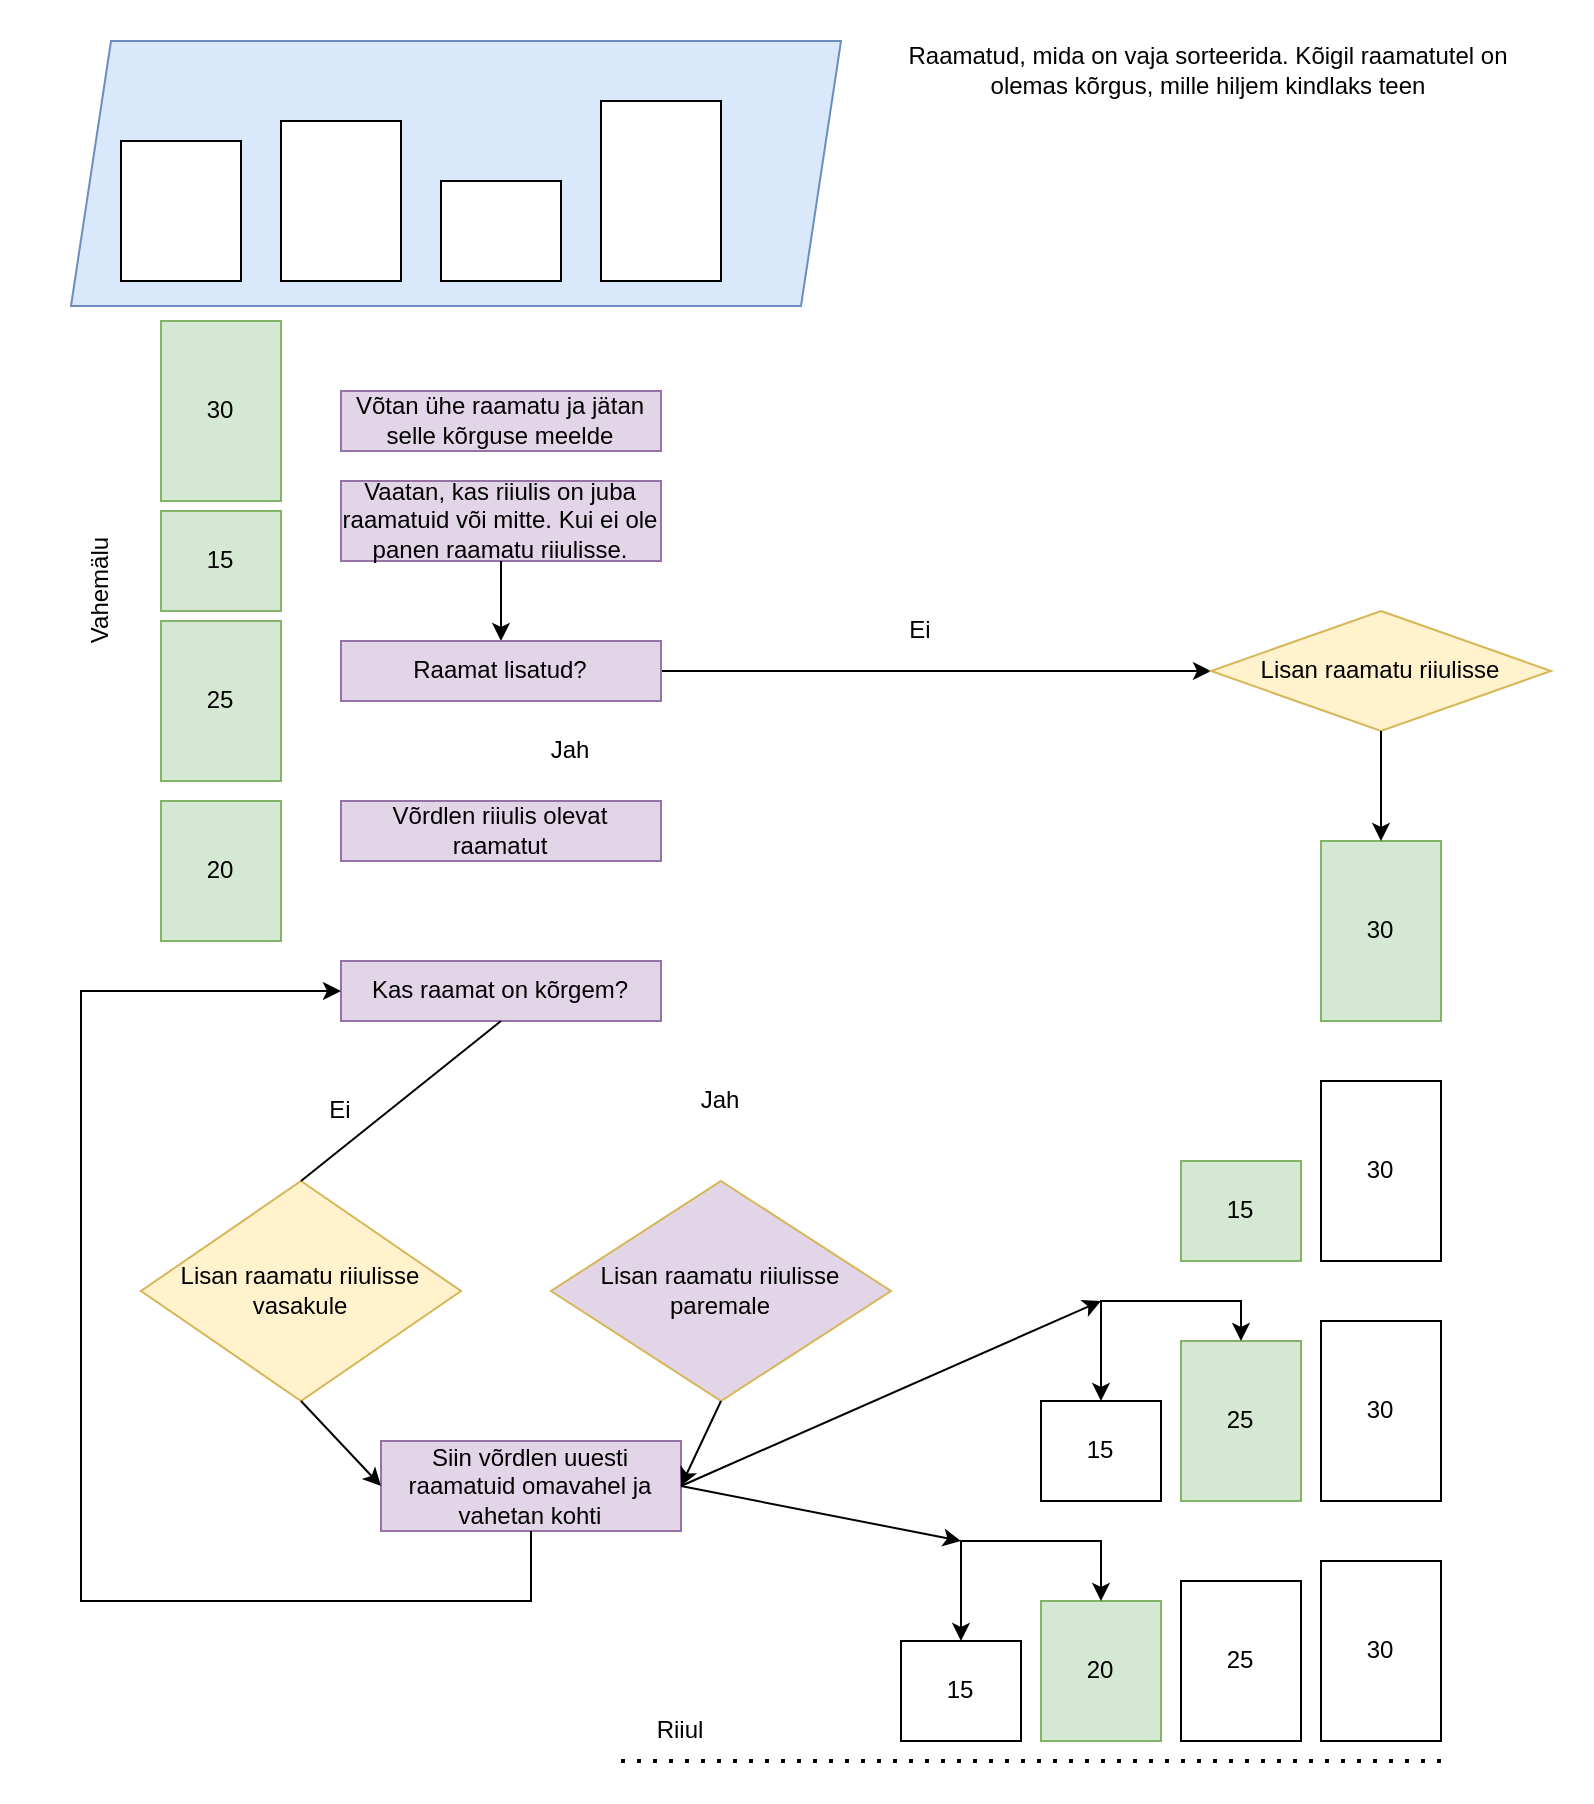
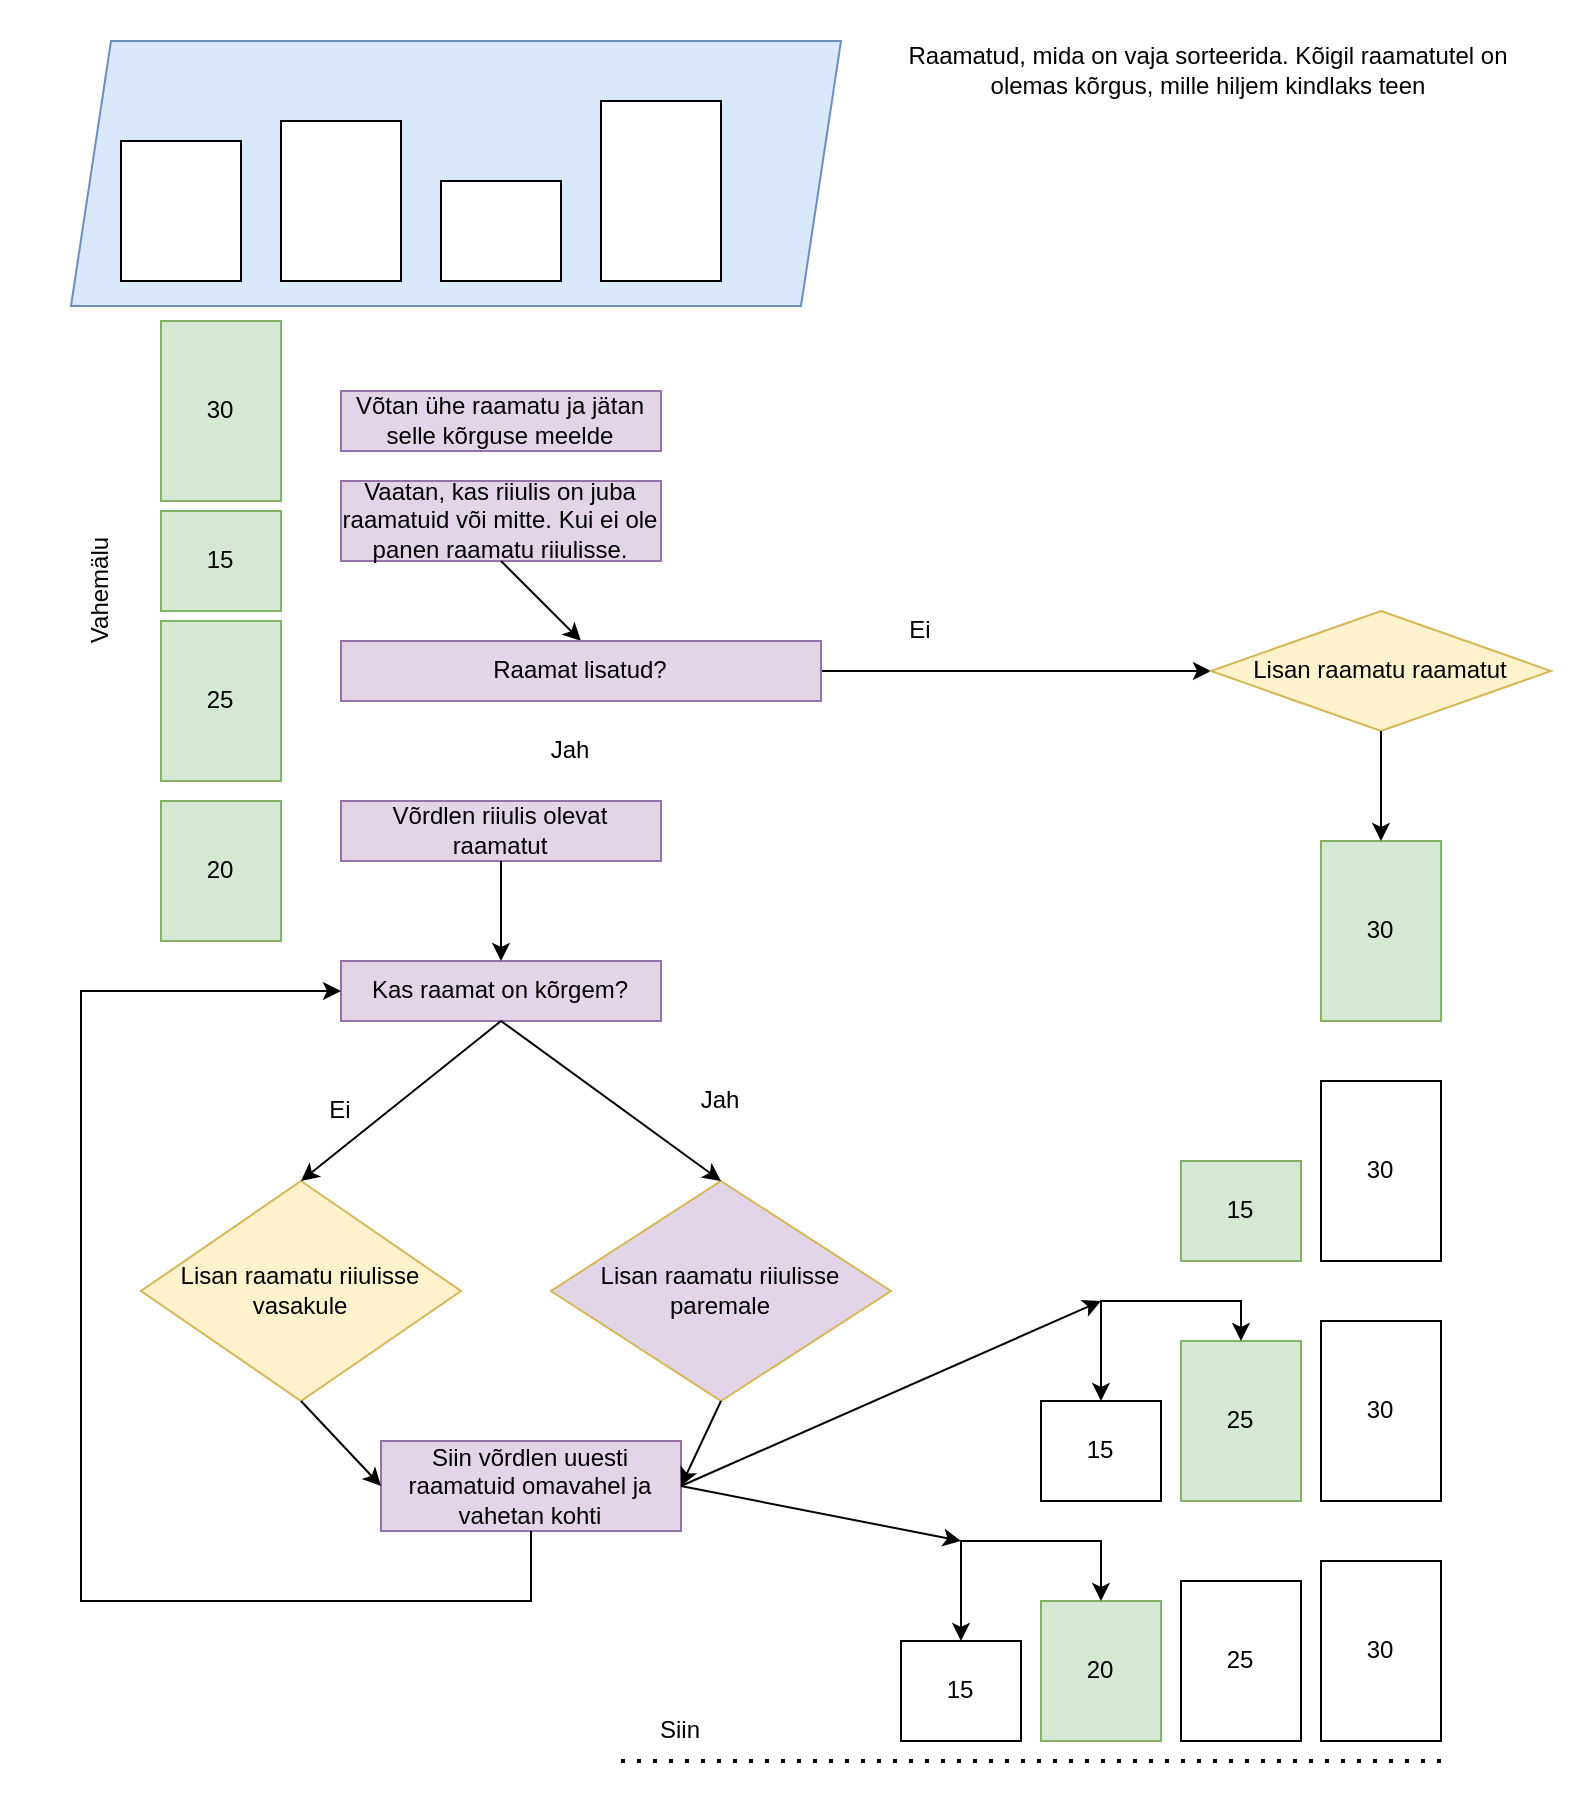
  <mxCell id="0" />
  <mxCell id="1" parent="0" />
  <mxCell id="2" value="" style="shape=parallelogram;perimeter=parallelogramPerimeter;whiteSpace=wrap;html=1;fixedSize=1;fillColor=#dae8fc;strokeColor=#6c8ebf;" vertex="1" parent="1"><mxGeometry x="35" y="20" width="385" height="132.5" as="geometry" /></mxCell>
  <mxCell id="3" value="" style="rounded=0;whiteSpace=wrap;html=1;direction=south;" vertex="1" parent="1"><mxGeometry x="140" y="60" width="60" height="80" as="geometry" /></mxCell>
  <mxCell id="4" value="" style="rounded=0;whiteSpace=wrap;html=1;direction=south;" vertex="1" parent="1"><mxGeometry x="60" y="70" width="60" height="70" as="geometry" /></mxCell>
  <mxCell id="5" value="" style="rounded=0;whiteSpace=wrap;html=1;direction=south;" vertex="1" parent="1"><mxGeometry x="300" y="50" width="60" height="90" as="geometry" /></mxCell>
  <mxCell id="6" value="Raamatud, mida on vaja sorteerida. Kõigil raamatutel on olemas kõrgus, mille hiljem kindlaks teen" style="text;strokeColor=none;align=center;fillColor=none;html=1;verticalAlign=middle;whiteSpace=wrap;rounded=0;" vertex="1" parent="1"><mxGeometry x="434" y="20" width="340" height="30" as="geometry" /></mxCell>
  <mxCell id="7" value="Võtan ühe raamatu ja jätan selle kõrguse meelde" style="text;strokeColor=#9673a6;align=center;fillColor=#e1d5e7;html=1;verticalAlign=middle;whiteSpace=wrap;rounded=0;" vertex="1" parent="1"><mxGeometry x="170" y="195" width="160" height="30" as="geometry" /></mxCell>
  <mxCell id="8" value="30" style="rounded=0;whiteSpace=wrap;html=1;direction=south;fillColor=#d5e8d4;strokeColor=#82b366;" vertex="1" parent="1"><mxGeometry x="80" y="160" width="60" height="90" as="geometry" /></mxCell>
  <mxCell id="9" value="Vaatan, kas riiulis on juba raamatuid või mitte. Kui ei ole panen raamatu riiulisse." style="text;strokeColor=#9673a6;align=center;fillColor=#e1d5e7;html=1;verticalAlign=middle;whiteSpace=wrap;rounded=0;" vertex="1" parent="1"><mxGeometry x="170" y="240" width="160" height="40" as="geometry" /></mxCell>
  <mxCell id="10" value="30" style="rounded=0;whiteSpace=wrap;html=1;direction=south;fillColor=#d5e8d4;strokeColor=#82b366;" vertex="1" parent="1"><mxGeometry x="660" y="420" width="60" height="90" as="geometry" /></mxCell>
  <mxCell id="11" value="15" style="rounded=0;whiteSpace=wrap;html=1;direction=south;fillColor=#d5e8d4;strokeColor=#82b366;" vertex="1" parent="1"><mxGeometry x="590" y="580" width="60" height="50" as="geometry" /></mxCell>
  <mxCell id="12" value="" style="rounded=0;whiteSpace=wrap;html=1;direction=south;" vertex="1" parent="1"><mxGeometry x="220" y="90" width="60" height="50" as="geometry" /></mxCell>
  <mxCell id="13" value="30" style="rounded=0;whiteSpace=wrap;html=1;direction=south;" vertex="1" parent="1"><mxGeometry x="660" y="540" width="60" height="90" as="geometry" /></mxCell>
  <mxCell id="14" value="25" style="rounded=0;whiteSpace=wrap;html=1;direction=south;fillColor=#d5e8d4;strokeColor=#82b366;" vertex="1" parent="1"><mxGeometry x="590" y="670" width="60" height="80" as="geometry" /></mxCell>
  <mxCell id="15" value="30" style="rounded=0;whiteSpace=wrap;html=1;direction=south;" vertex="1" parent="1"><mxGeometry x="660" y="660" width="60" height="90" as="geometry" /></mxCell>
  <mxCell id="16" value="15" style="rounded=0;whiteSpace=wrap;html=1;direction=south;" vertex="1" parent="1"><mxGeometry x="520" y="700" width="60" height="50" as="geometry" /></mxCell>
  <mxCell id="17" value="Siin võrdlen uuesti raamatuid omavahel ja vahetan kohti" style="text;strokeColor=#9673a6;align=center;fillColor=#e1d5e7;html=1;verticalAlign=middle;whiteSpace=wrap;rounded=0;" vertex="1" parent="1"><mxGeometry x="190" y="720" width="150" height="45" as="geometry" /></mxCell>
  <mxCell id="18" value="30" style="rounded=0;whiteSpace=wrap;html=1;direction=south;" vertex="1" parent="1"><mxGeometry x="660" y="780" width="60" height="90" as="geometry" /></mxCell>
  <mxCell id="19" value="25" style="rounded=0;whiteSpace=wrap;html=1;direction=south;" vertex="1" parent="1"><mxGeometry x="590" y="790" width="60" height="80" as="geometry" /></mxCell>
  <mxCell id="20" value="20" style="rounded=0;whiteSpace=wrap;html=1;direction=south;fillColor=#d5e8d4;strokeColor=#82b366;" vertex="1" parent="1"><mxGeometry x="520" y="800" width="60" height="70" as="geometry" /></mxCell>
  <mxCell id="21" value="15" style="rounded=0;whiteSpace=wrap;html=1;direction=south;" vertex="1" parent="1"><mxGeometry x="450" y="820" width="60" height="50" as="geometry" /></mxCell>
  <mxCell id="22" value="" style="endArrow=classic;html=1;rounded=0;exitX=1;exitY=0.5;exitDx=0;exitDy=0;entryX=0;entryY=0.5;entryDx=0;entryDy=0;" edge="1" parent="1" source="24" target="28"><mxGeometry width="50" height="50" relative="1" as="geometry"><mxPoint x="410" y="510" as="sourcePoint" /><mxPoint x="690" y="270" as="targetPoint" /><Array as="points" /></mxGeometry></mxCell>
  <mxCell id="23" value="" style="endArrow=classic;html=1;rounded=0;exitX=0.5;exitY=1;exitDx=0;exitDy=0;entryX=0.5;entryY=0;entryDx=0;entryDy=0;" edge="1" parent="1" source="9" target="24"><mxGeometry width="50" height="50" relative="1" as="geometry"><mxPoint x="410" y="610" as="sourcePoint" /><mxPoint x="340" y="500" as="targetPoint" /></mxGeometry></mxCell>
- <mxCell id="24" value="Raamat lisatud?" style="text;strokeColor=#9673a6;align=center;fillColor=#e1d5e7;html=1;verticalAlign=middle;whiteSpace=wrap;rounded=0;" vertex="1" parent="1"><mxGeometry x="170" y="320" width="160" height="30" as="geometry" /></mxCell>
+ <mxCell id="24" value="Raamat lisatud?" style="text;strokeColor=#9673a6;align=center;fillColor=#e1d5e7;html=1;verticalAlign=middle;whiteSpace=wrap;rounded=0;" vertex="1" parent="1"><mxGeometry x="170" y="320" width="240" height="30" as="geometry" /></mxCell>
  <mxCell id="25" value="Jah" style="text;strokeColor=none;align=center;fillColor=none;html=1;verticalAlign=middle;whiteSpace=wrap;rounded=0;" vertex="1" parent="1"><mxGeometry x="255" y="360" width="60" height="30" as="geometry" /></mxCell>
  <mxCell id="26" value="Ei" style="text;strokeColor=none;align=center;fillColor=none;html=1;verticalAlign=middle;whiteSpace=wrap;rounded=0;" vertex="1" parent="1"><mxGeometry x="430" y="300" width="60" height="30" as="geometry" /></mxCell>
  <mxCell id="27" value="Kas raamat on kõrgem?" style="text;strokeColor=#9673a6;align=center;fillColor=#e1d5e7;html=1;verticalAlign=middle;whiteSpace=wrap;rounded=0;" vertex="1" parent="1"><mxGeometry x="170" y="480" width="160" height="30" as="geometry" /></mxCell>
- <mxCell id="28" value="Lisan raamatu riiulisse" style="rhombus;whiteSpace=wrap;html=1;fillColor=#fff2cc;strokeColor=#d6b656;" vertex="1" parent="1"><mxGeometry x="605" y="305" width="170" height="60" as="geometry" /></mxCell>
+ <mxCell id="28" value="Lisan raamatu raamatut" style="rhombus;whiteSpace=wrap;html=1;fillColor=#fff2cc;strokeColor=#d6b656;" vertex="1" parent="1"><mxGeometry x="605" y="305" width="170" height="60" as="geometry" /></mxCell>
  <mxCell id="29" style="edgeStyle=orthogonalEdgeStyle;rounded=0;orthogonalLoop=1;jettySize=auto;html=1;exitX=0.5;exitY=1;exitDx=0;exitDy=0;" edge="1" parent="1"><mxGeometry relative="1" as="geometry"><mxPoint x="410" y="400" as="sourcePoint" /><mxPoint x="410" y="400" as="targetPoint" /></mxGeometry></mxCell>
  <mxCell id="30" value="Võrdlen riiulis olevat raamatut" style="text;strokeColor=#9673a6;align=center;fillColor=#e1d5e7;html=1;verticalAlign=middle;whiteSpace=wrap;rounded=0;" vertex="1" parent="1"><mxGeometry x="170" y="400" width="160" height="30" as="geometry" /></mxCell>
  <mxCell id="31" value="Jah" style="text;strokeColor=none;align=center;fillColor=none;html=1;verticalAlign=middle;whiteSpace=wrap;rounded=0;" vertex="1" parent="1"><mxGeometry x="330" y="535" width="60" height="30" as="geometry" /></mxCell>
  <mxCell id="32" value="Ei" style="text;strokeColor=none;align=center;fillColor=none;html=1;verticalAlign=middle;whiteSpace=wrap;rounded=0;" vertex="1" parent="1"><mxGeometry x="140" y="540" width="60" height="30" as="geometry" /></mxCell>
+ <mxCell id="33" value="" style="endArrow=classic;html=1;rounded=0;exitX=0.5;exitY=1;exitDx=0;exitDy=0;entryX=0.5;entryY=0;entryDx=0;entryDy=0;" edge="1" parent="1" source="30" target="27"><mxGeometry width="50" height="50" relative="1" as="geometry"><mxPoint x="410" y="560" as="sourcePoint" /><mxPoint x="460" y="510" as="targetPoint" /></mxGeometry></mxCell>
  <mxCell id="34" value="Lisan raamatu riiulisse paremale" style="rhombus;whiteSpace=wrap;html=1;fillColor=#e1d5e7;strokeColor=#d6b656;" vertex="1" parent="1"><mxGeometry x="275" y="590" width="170" height="110" as="geometry" /></mxCell>
  <mxCell id="35" value="Lisan raamatu riiulisse vasakule" style="rhombus;whiteSpace=wrap;html=1;fillColor=#fff2cc;strokeColor=#d6b656;" vertex="1" parent="1"><mxGeometry x="70" y="590" width="160" height="110" as="geometry" /></mxCell>
- <mxCell id="36" value="" style="endArrow=none;html=1;rounded=0;exitX=0.5;exitY=1;exitDx=0;exitDy=0;entryX=0.5;entryY=0;entryDx=0;entryDy=0;" edge="1" parent="1" source="27" target="35"><mxGeometry width="50" height="50" relative="1" as="geometry"><mxPoint x="410" y="560" as="sourcePoint" /><mxPoint x="460" y="510" as="targetPoint" /></mxGeometry></mxCell>
+ <mxCell id="36" value="" style="endArrow=classic;html=1;rounded=0;exitX=0.5;exitY=1;exitDx=0;exitDy=0;entryX=0.5;entryY=0;entryDx=0;entryDy=0;" edge="1" parent="1" source="27" target="35"><mxGeometry width="50" height="50" relative="1" as="geometry"><mxPoint x="410" y="560" as="sourcePoint" /><mxPoint x="460" y="510" as="targetPoint" /></mxGeometry></mxCell>
+ <mxCell id="37" value="" style="endArrow=classic;html=1;rounded=0;entryX=0.5;entryY=0;entryDx=0;entryDy=0;exitX=0.5;exitY=1;exitDx=0;exitDy=0;" edge="1" parent="1" source="27" target="34"><mxGeometry width="50" height="50" relative="1" as="geometry"><mxPoint x="410" y="510" as="sourcePoint" /><mxPoint x="460" y="510" as="targetPoint" /></mxGeometry></mxCell>
  <mxCell id="38" value="" style="endArrow=classic;html=1;rounded=0;exitX=0.5;exitY=1;exitDx=0;exitDy=0;entryX=0;entryY=0.5;entryDx=0;entryDy=0;" edge="1" parent="1" source="28" target="10"><mxGeometry width="50" height="50" relative="1" as="geometry"><mxPoint x="410" y="720" as="sourcePoint" /><mxPoint x="460" y="670" as="targetPoint" /></mxGeometry></mxCell>
  <mxCell id="39" value="" style="endArrow=classic;html=1;rounded=0;exitX=0.5;exitY=1;exitDx=0;exitDy=0;entryX=0;entryY=0.5;entryDx=0;entryDy=0;" edge="1" parent="1" source="35" target="17"><mxGeometry width="50" height="50" relative="1" as="geometry"><mxPoint x="410" y="800" as="sourcePoint" /><mxPoint x="460" y="750" as="targetPoint" /></mxGeometry></mxCell>
  <mxCell id="40" value="" style="endArrow=classic;html=1;rounded=0;exitX=0.5;exitY=1;exitDx=0;exitDy=0;entryX=1;entryY=0.5;entryDx=0;entryDy=0;" edge="1" parent="1" source="34" target="17"><mxGeometry width="50" height="50" relative="1" as="geometry"><mxPoint x="410" y="800" as="sourcePoint" /><mxPoint x="460" y="750" as="targetPoint" /></mxGeometry></mxCell>
  <mxCell id="41" value="" style="endArrow=classic;html=1;rounded=0;exitX=0.5;exitY=1;exitDx=0;exitDy=0;entryX=0;entryY=0.5;entryDx=0;entryDy=0;" edge="1" parent="1" source="17" target="27"><mxGeometry width="50" height="50" relative="1" as="geometry"><mxPoint x="410" y="800" as="sourcePoint" /><mxPoint x="460" y="750" as="targetPoint" /><Array as="points"><mxPoint x="265" y="800" /><mxPoint x="40" y="800" /><mxPoint x="40" y="495" /></Array></mxGeometry></mxCell>
  <mxCell id="42" value="" style="endArrow=classic;startArrow=classic;html=1;rounded=0;entryX=0;entryY=0.5;entryDx=0;entryDy=0;exitX=0;exitY=0.5;exitDx=0;exitDy=0;" edge="1" parent="1" source="16" target="14"><mxGeometry width="50" height="50" relative="1" as="geometry"><mxPoint x="410" y="800" as="sourcePoint" /><mxPoint x="460" y="750" as="targetPoint" /><Array as="points"><mxPoint x="550" y="650" /><mxPoint x="620" y="650" /></Array></mxGeometry></mxCell>
  <mxCell id="43" value="" style="endArrow=classic;html=1;rounded=0;exitX=1;exitY=0.5;exitDx=0;exitDy=0;" edge="1" parent="1" source="17"><mxGeometry width="50" height="50" relative="1" as="geometry"><mxPoint x="410" y="800" as="sourcePoint" /><mxPoint x="550" y="650" as="targetPoint" /></mxGeometry></mxCell>
  <mxCell id="44" value="" style="endArrow=classic;html=1;rounded=0;exitX=1;exitY=0.5;exitDx=0;exitDy=0;" edge="1" parent="1" source="17"><mxGeometry width="50" height="50" relative="1" as="geometry"><mxPoint x="410" y="800" as="sourcePoint" /><mxPoint x="480" y="770" as="targetPoint" /></mxGeometry></mxCell>
  <mxCell id="45" value="" style="endArrow=classic;startArrow=classic;html=1;rounded=0;entryX=0;entryY=0.5;entryDx=0;entryDy=0;exitX=0;exitY=0.5;exitDx=0;exitDy=0;" edge="1" parent="1" target="20"><mxGeometry width="50" height="50" relative="1" as="geometry"><mxPoint x="480" y="820" as="sourcePoint" /><mxPoint x="550" y="790" as="targetPoint" /><Array as="points"><mxPoint x="480" y="770" /><mxPoint x="550" y="770" /></Array></mxGeometry></mxCell>
  <mxCell id="46" value="" style="endArrow=none;dashed=1;html=1;dashPattern=1 3;strokeWidth=2;rounded=0;" edge="1" parent="1"><mxGeometry width="50" height="50" relative="1" as="geometry"><mxPoint x="310" y="880" as="sourcePoint" /><mxPoint x="720" y="880" as="targetPoint" /></mxGeometry></mxCell>
- <mxCell id="47" value="Riiul" style="text;strokeColor=none;align=center;fillColor=none;html=1;verticalAlign=middle;whiteSpace=wrap;rounded=0;" vertex="1" parent="1"><mxGeometry x="310" y="850" width="60" height="30" as="geometry" /></mxCell>
+ <mxCell id="47" value="Siin" style="text;strokeColor=none;align=center;fillColor=none;html=1;verticalAlign=middle;whiteSpace=wrap;rounded=0;" vertex="1" parent="1"><mxGeometry x="310" y="850" width="60" height="30" as="geometry" /></mxCell>
  <mxCell id="48" value="15" style="rounded=0;whiteSpace=wrap;html=1;direction=south;fillColor=#d5e8d4;strokeColor=#82b366;" vertex="1" parent="1"><mxGeometry x="80" y="255" width="60" height="50" as="geometry" /></mxCell>
  <mxCell id="49" value="25" style="rounded=0;whiteSpace=wrap;html=1;direction=south;fillColor=#d5e8d4;strokeColor=#82b366;" vertex="1" parent="1"><mxGeometry x="80" y="310" width="60" height="80" as="geometry" /></mxCell>
  <mxCell id="50" value="20" style="rounded=0;whiteSpace=wrap;html=1;direction=south;fillColor=#d5e8d4;strokeColor=#82b366;" vertex="1" parent="1"><mxGeometry x="80" y="400" width="60" height="70" as="geometry" /></mxCell>
  <mxCell id="51" value="Vahemälu" style="text;strokeColor=none;align=center;fillColor=none;html=1;verticalAlign=middle;whiteSpace=wrap;rounded=0;rotation=270;" vertex="1" parent="1"><mxGeometry y="280" width="60" height="30" as="geometry" x="20" /></mxCell>
